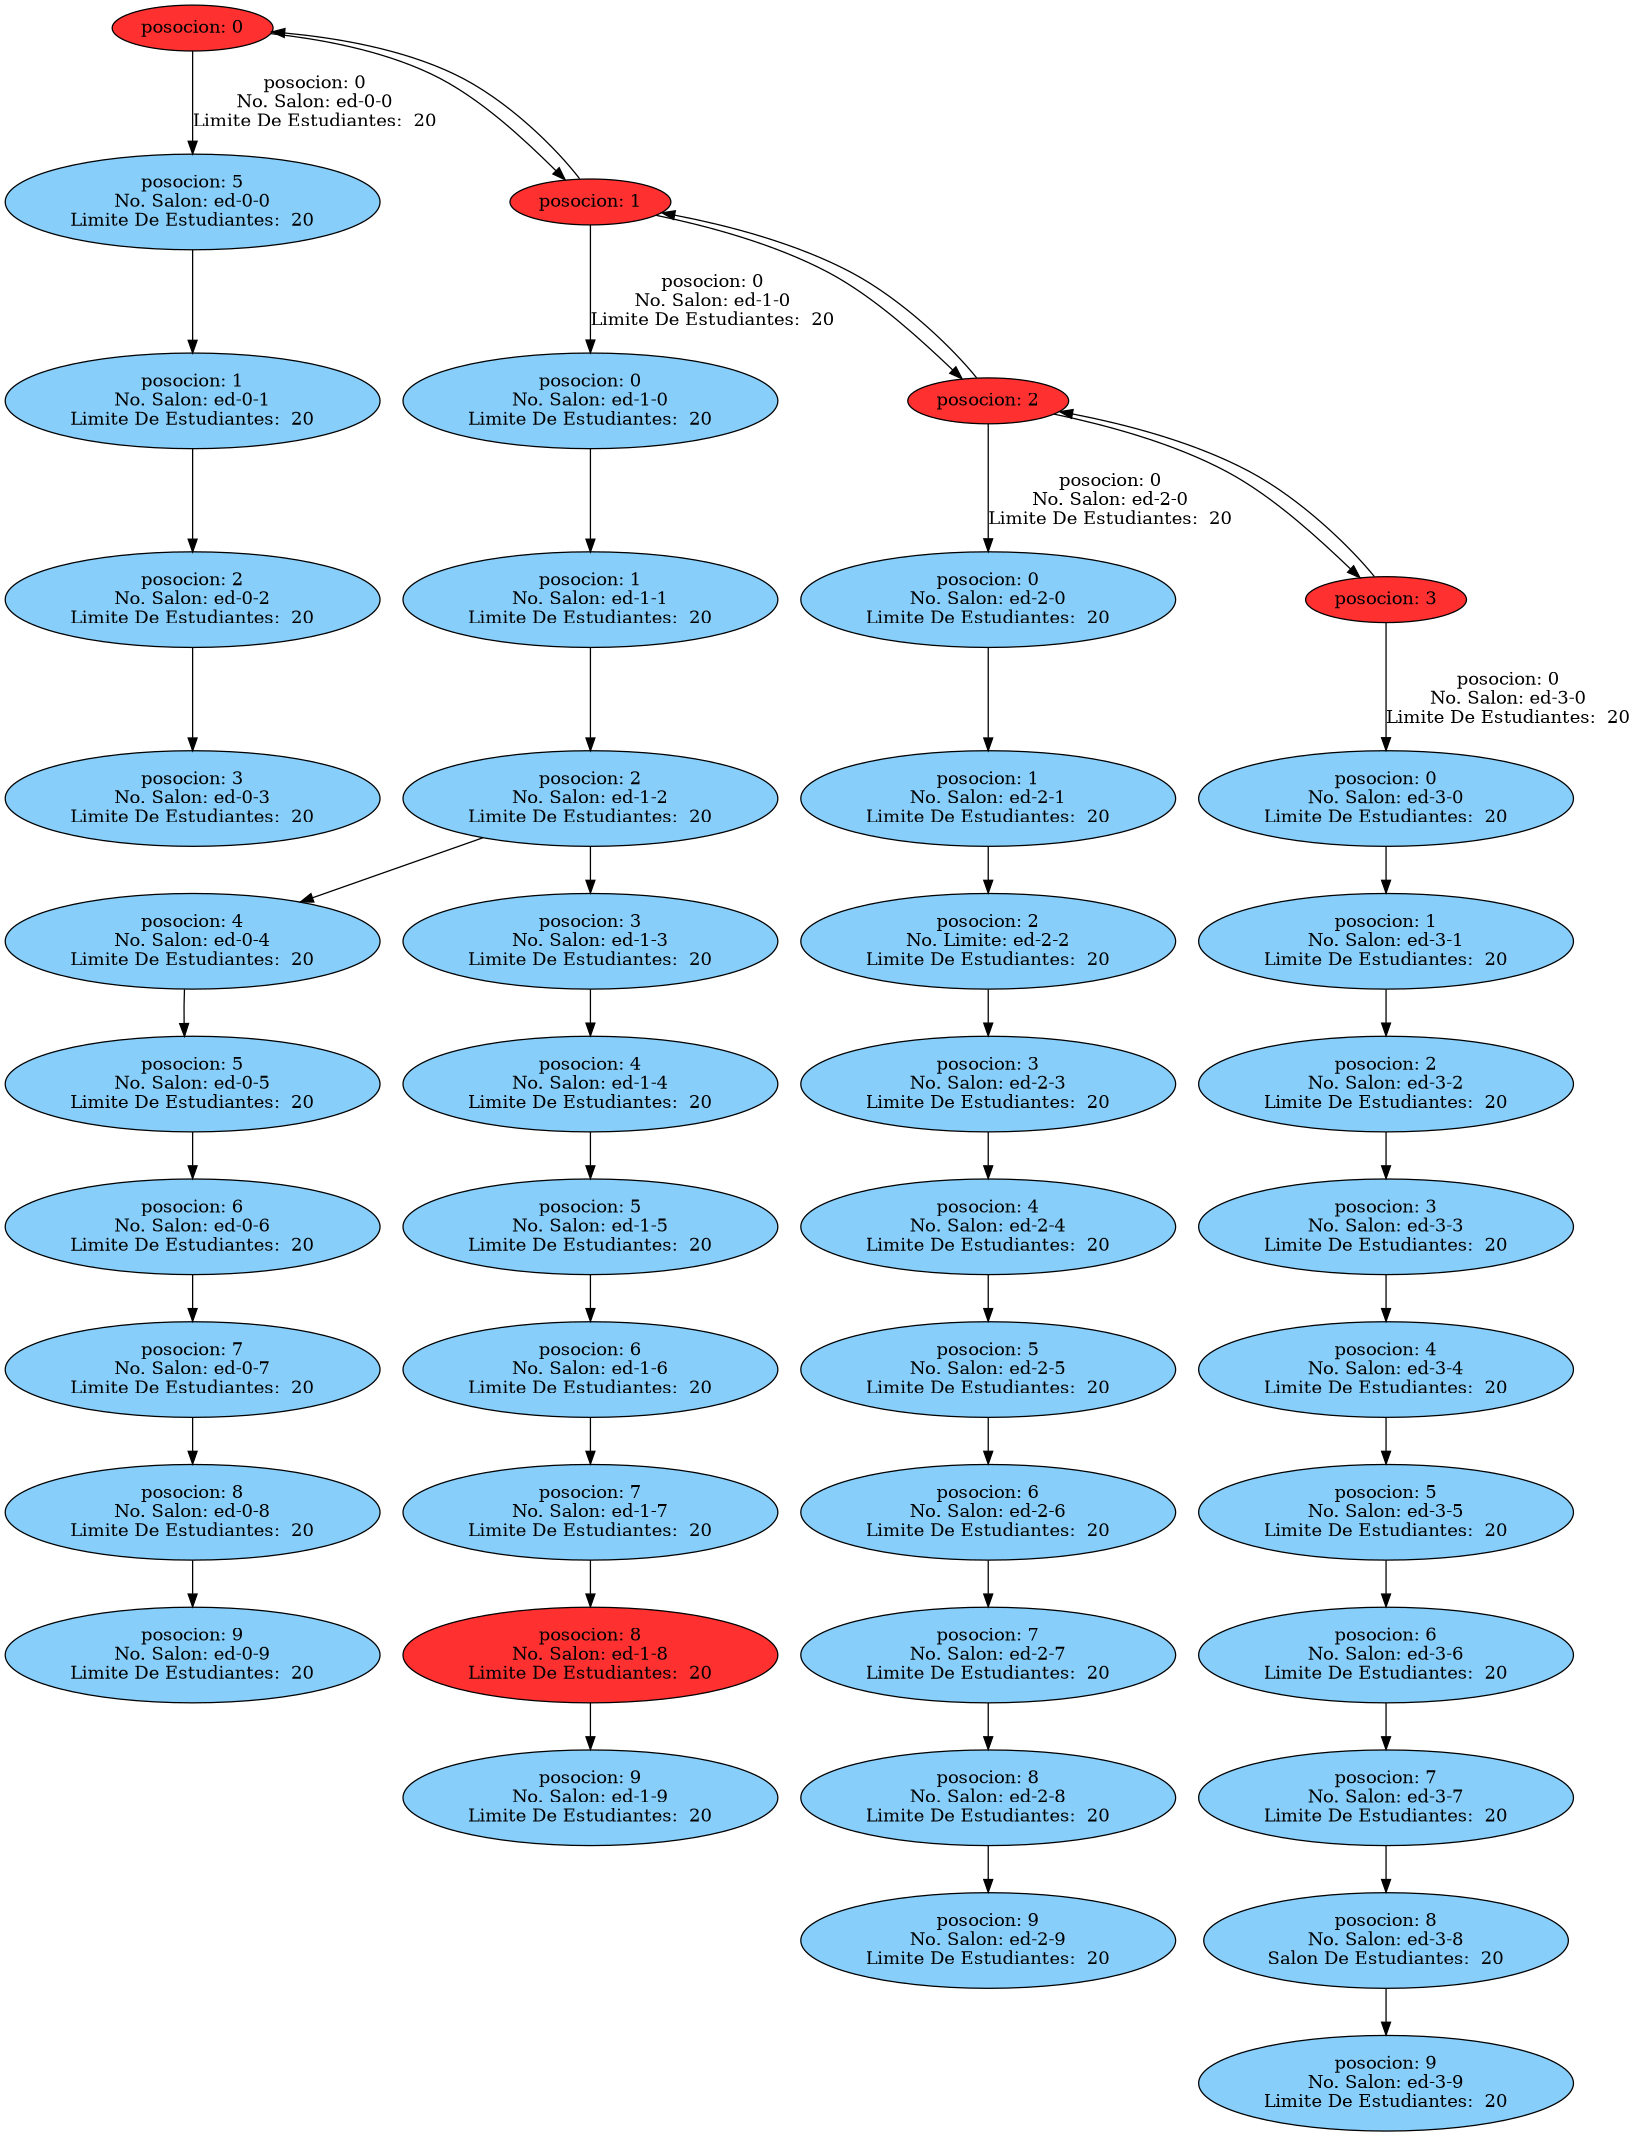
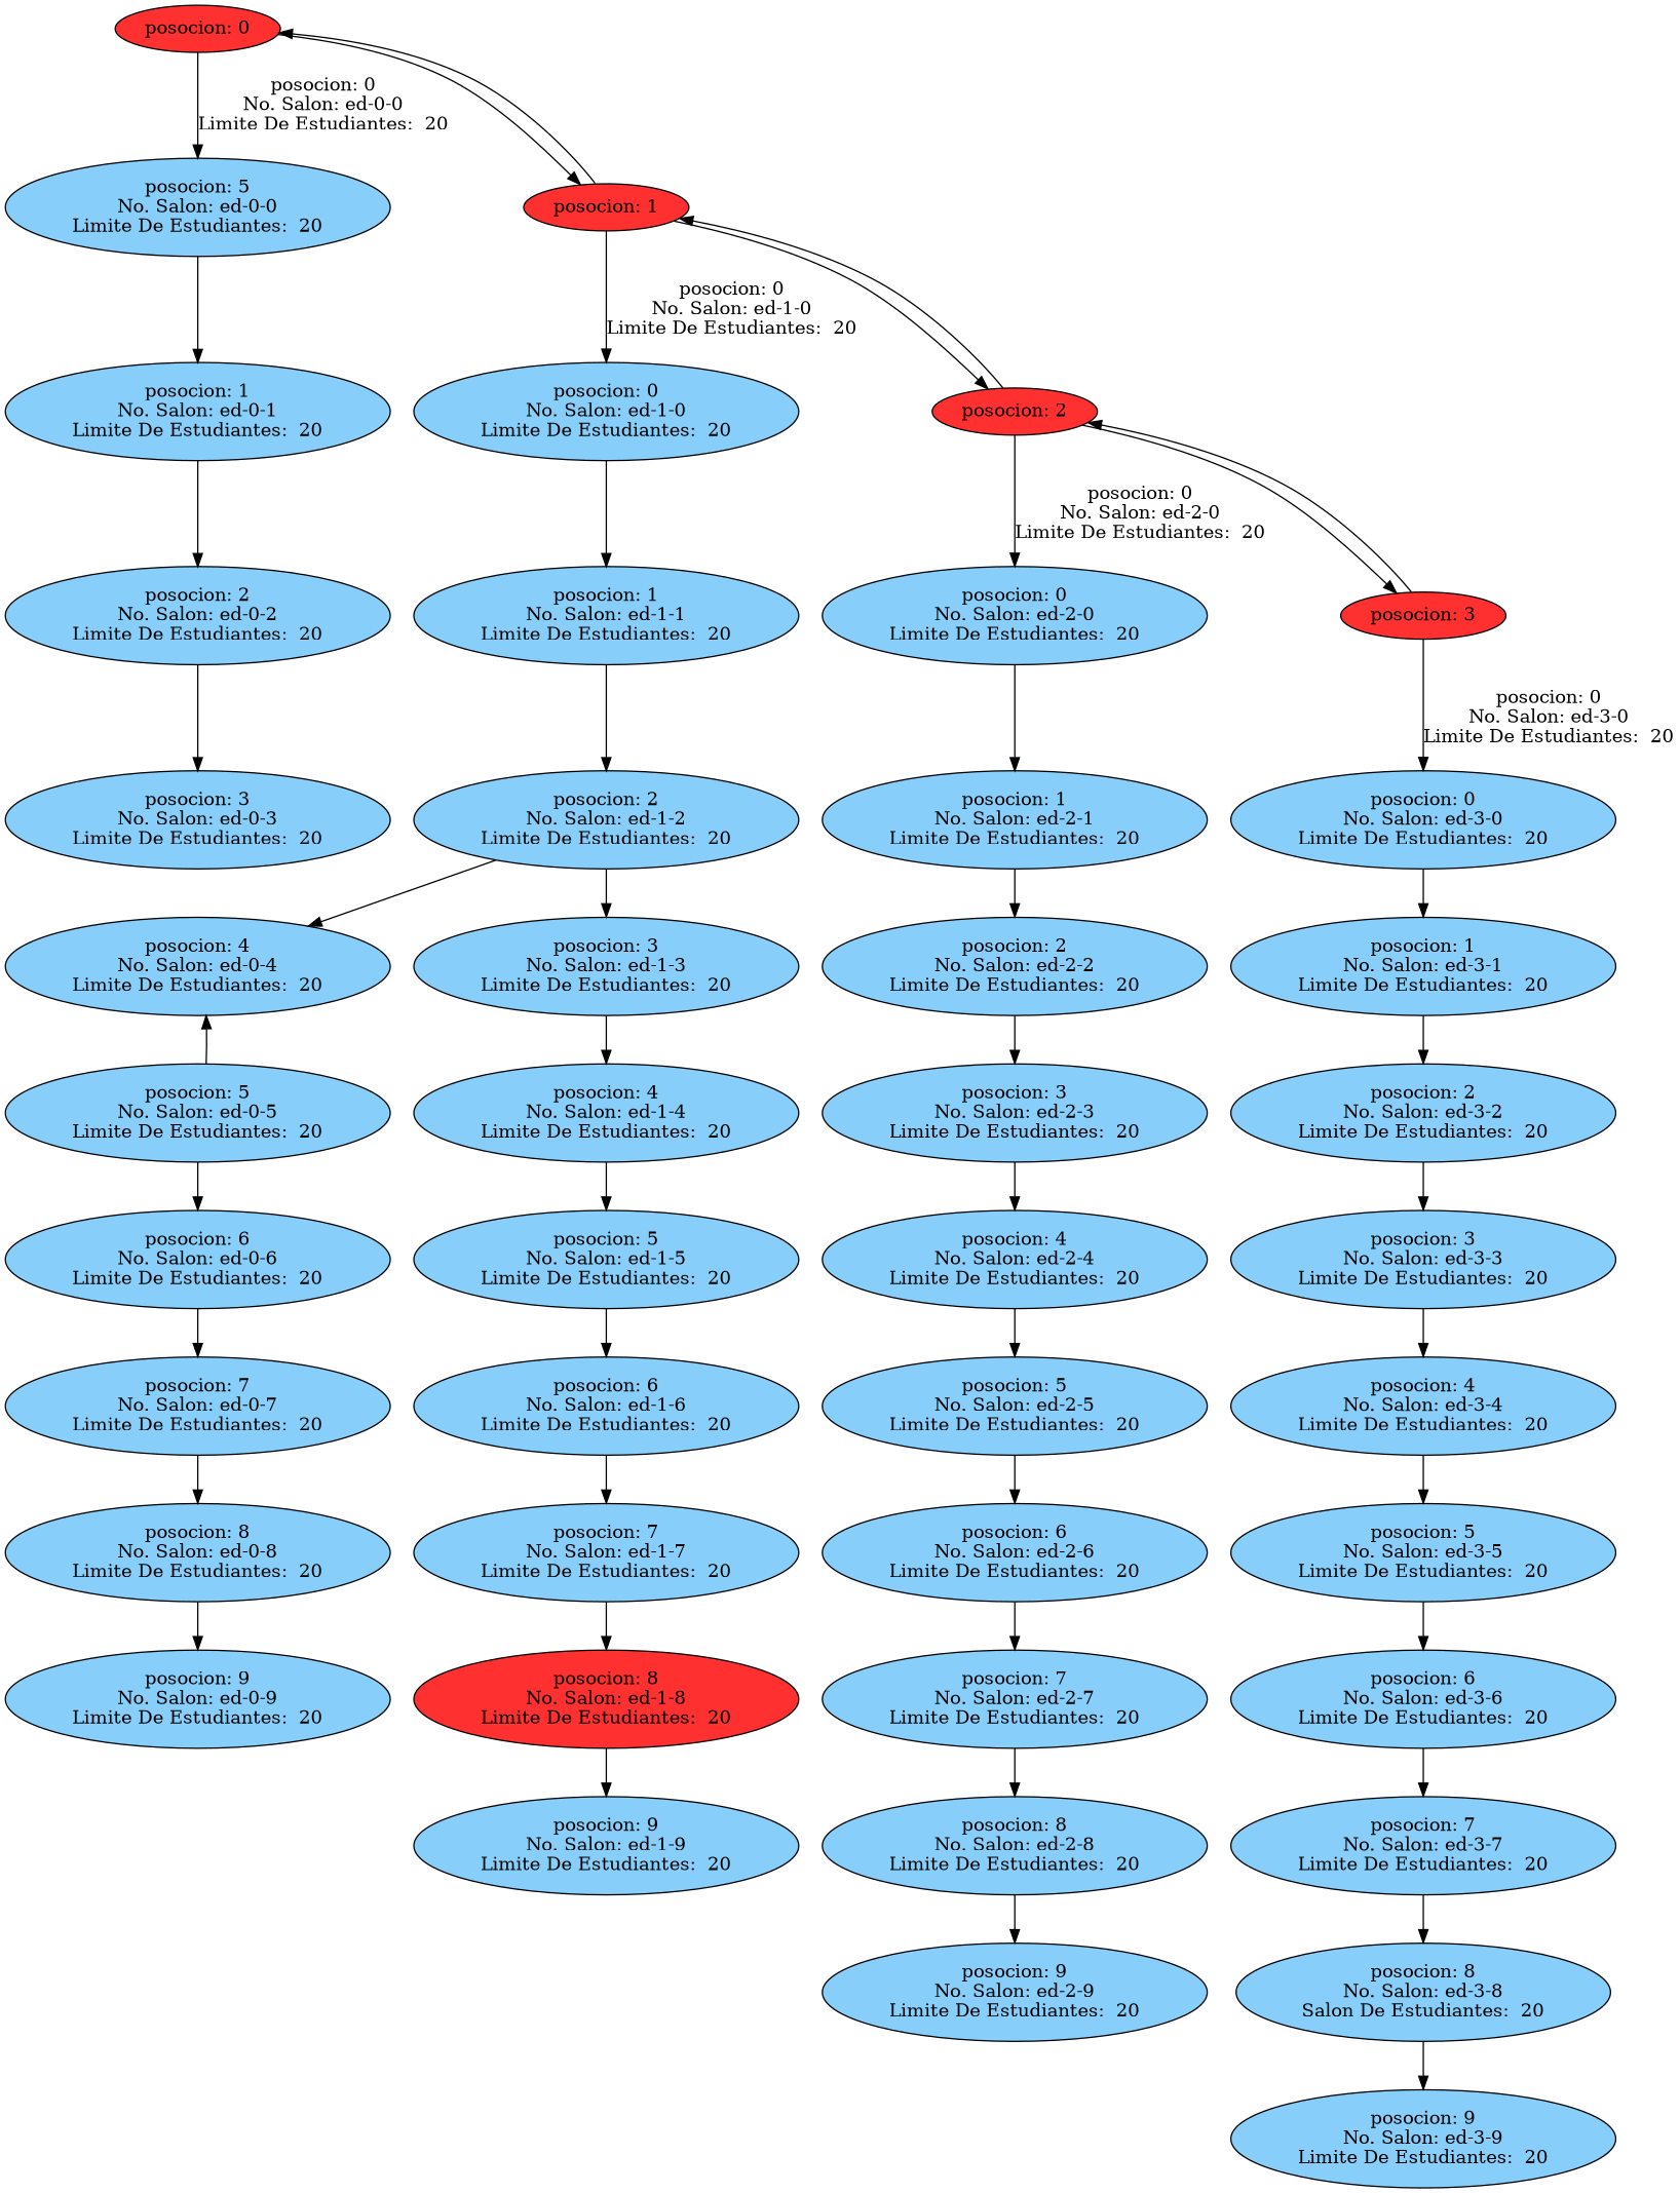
  digraph {
    node [fillcolor=lightskyblue group=3106579 style=filled]
    n1 [fillcolor=firebrick1 label="posocion: 0\n" width=1.5]
    n2 [label="posocion: 5\nNo. Salon: ed-0-0\nLimite De Estudiantes:  20" width=1.5]
    n3 [fillcolor=firebrick1 group=3106580 label="posocion: 1\n" width=1.5]
    n4 [label="posocion: 1\nNo. Salon: ed-0-1\nLimite De Estudiantes:  20" width=1.5]
    n5 [group=3106580 label="posocion: 0\nNo. Salon: ed-1-0\nLimite De Estudiantes:  20" width=1.5]
    n6 [fillcolor=firebrick1 group=3106581 label="posocion: 2\n" width=1.5]
    n7 [label="posocion: 2\nNo. Salon: ed-0-2\nLimite De Estudiantes:  20" width=1.5]
    n8 [label="posocion: 3\nNo. Salon: ed-0-3\nLimite De Estudiantes:  20" width=1.5]
    n9 [label="posocion: 4\nNo. Salon: ed-0-4\nLimite De Estudiantes:  20" width=1.5]
    n10 [label="posocion: 5\nNo. Salon: ed-0-5\nLimite De Estudiantes:  20" width=1.5]
    n11 [label="posocion: 6\nNo. Salon: ed-0-6\nLimite De Estudiantes:  20" width=1.5]
    n12 [label="posocion: 7\nNo. Salon: ed-0-7\nLimite De Estudiantes:  20" width=1.5]
    n13 [label="posocion: 8\nNo. Salon: ed-0-8\nLimite De Estudiantes:  20" width=1.5]
    n14 [label="posocion: 9\nNo. Salon: ed-0-9\nLimite De Estudiantes:  20" width=1.5]
    n15 [group=3106580 label="posocion: 1\nNo. Salon: ed-1-1\nLimite De Estudiantes:  20" width=1.5]
    n16 [group=3106581 label="posocion: 0\nNo. Salon: ed-2-0\nLimite De Estudiantes:  20" width=1.5]
    n17 [fillcolor=firebrick1 group=3106582 label="posocion: 3\n" width=1.5]
    n18 [group=3106580 label="posocion: 2\nNo. Salon: ed-1-2\nLimite De Estudiantes:  20" width=1.5]
    n19 [group=3106580 label="posocion: 3\nNo. Salon: ed-1-3\nLimite De Estudiantes:  20" width=1.5]
    n20 [group=3106580 label="posocion: 4\nNo. Salon: ed-1-4\nLimite De Estudiantes:  20" width=1.5]
    n21 [group=3106580 label="posocion: 5\nNo. Salon: ed-1-5\nLimite De Estudiantes:  20" width=1.5]
    n22 [group=3106580 label="posocion: 6\nNo. Salon: ed-1-6\nLimite De Estudiantes:  20" width=1.5]
    n23 [group=3106580 label="posocion: 7\nNo. Salon: ed-1-7\nLimite De Estudiantes:  20" width=1.5]
    n24 [fillcolor=firebrick1 group=3106580 label="posocion: 8\nNo. Salon: ed-1-8\nLimite De Estudiantes:  20" width=1.5]
    n25 [group=3106580 label="posocion: 9\nNo. Salon: ed-1-9\nLimite De Estudiantes:  20" width=1.5]
    n26 [group=3106581 label="posocion: 1\nNo. Salon: ed-2-1\nLimite De Estudiantes:  20" width=1.5]
    n27 [group=3106582 label="posocion: 0\nNo. Salon: ed-3-0\nLimite De Estudiantes:  20" width=1.5]
-   n28 [group=3106581 label="posocion: 2\nNo. Limite: ed-2-2\nLimite De Estudiantes:  20" width=1.5]
+   n28 [group=3106581 label="posocion: 2\nNo. Salon: ed-2-2\nLimite De Estudiantes:  20" width=1.5]
    n29 [group=3106581 label="posocion: 3\nNo. Salon: ed-2-3\nLimite De Estudiantes:  20" width=1.5]
    n30 [group=3106581 label="posocion: 4\nNo. Salon: ed-2-4\nLimite De Estudiantes:  20" width=1.5]
    n31 [group=3106581 label="posocion: 5\nNo. Salon: ed-2-5\nLimite De Estudiantes:  20" width=1.5]
    n32 [group=3106581 label="posocion: 6\nNo. Salon: ed-2-6\nLimite De Estudiantes:  20" width=1.5]
    n33 [group=3106581 label="posocion: 7\nNo. Salon: ed-2-7\nLimite De Estudiantes:  20" width=1.5]
    n34 [group=3106581 label="posocion: 8\nNo. Salon: ed-2-8\nLimite De Estudiantes:  20" width=1.5]
    n35 [group=3106581 label="posocion: 9\nNo. Salon: ed-2-9\nLimite De Estudiantes:  20" width=1.5]
    n36 [group=3106582 label="posocion: 1\nNo. Salon: ed-3-1\nLimite De Estudiantes:  20" width=1.5]
    n37 [group=3106582 label="posocion: 2\nNo. Salon: ed-3-2\nLimite De Estudiantes:  20" width=1.5]
    n38 [group=3106582 label="posocion: 3\nNo. Salon: ed-3-3\nLimite De Estudiantes:  20" width=1.5]
    n39 [group=3106582 label="posocion: 4\nNo. Salon: ed-3-4\nLimite De Estudiantes:  20" width=1.5]
    n40 [group=3106582 label="posocion: 5\nNo. Salon: ed-3-5\nLimite De Estudiantes:  20" width=1.5]
    n41 [group=3106582 label="posocion: 6\nNo. Salon: ed-3-6\nLimite De Estudiantes:  20" width=1.5]
    n42 [group=3106582 label="posocion: 7\nNo. Salon: ed-3-7\nLimite De Estudiantes:  20" width=1.5]
    n43 [group=3106582 label="posocion: 8\nNo. Salon: ed-3-8\nSalon De Estudiantes:  20" width=1.5]
    n44 [group=3106582 label="posocion: 9\nNo. Salon: ed-3-9\nLimite De Estudiantes:  20" width=1.5]
    n1 -> n2 [group=3106579 label="posocion: 0\nNo. Salon: ed-0-0\nLimite De Estudiantes:  20" width=1.5]
    n1 -> n3
    n2 -> n4
    n3 -> n1
    n3 -> n5 [group=3106580 label="posocion: 0\nNo. Salon: ed-1-0\nLimite De Estudiantes:  20" width=1.5]
    n3 -> n6
    n4 -> n7
    n5 -> n15
    n6 -> n3
    n6 -> n16 [group=3106581 label="posocion: 0\nNo. Salon: ed-2-0\nLimite De Estudiantes:  20" width=1.5]
    n6 -> n17
    n7 -> n8
-   n9 -> n10
+   n10 -> n9
    n10 -> n11
    n11 -> n12
    n12 -> n13
    n13 -> n14
    n15 -> n18
    n16 -> n26
    n17 -> n6
    n17 -> n27 [group=3106582 label="posocion: 0\nNo. Salon: ed-3-0\nLimite De Estudiantes:  20" width=1.5]
    n18 -> n9
    n18 -> n19
    n19 -> n20
    n20 -> n21
    n21 -> n22
    n22 -> n23
    n23 -> n24
    n24 -> n25
    n26 -> n28
    n27 -> n36
    n28 -> n29
    n29 -> n30
    n30 -> n31
    n31 -> n32
    n32 -> n33
    n33 -> n34
    n34 -> n35
    n36 -> n37
    n37 -> n38
    n38 -> n39
    n39 -> n40
    n40 -> n41
    n41 -> n42
    n42 -> n43
    n43 -> n44
  }
